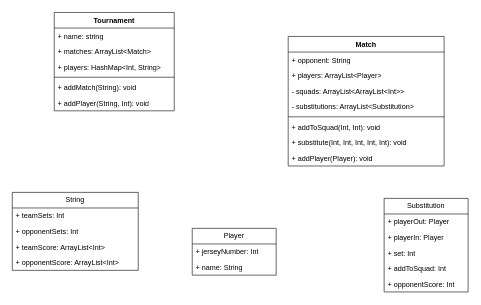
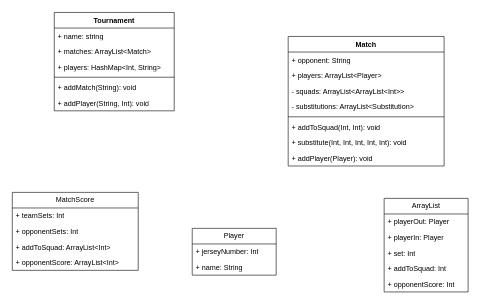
  <mxCell id="0" />
  <mxCell id="1" parent="0" />
  <mxCell id="2" value="Tournament" style="swimlane;fontStyle=1;align=center;verticalAlign=top;childLayout=stackLayout;horizontal=1;startSize=26;horizontalStack=0;resizeParent=1;resizeParentMax=0;resizeLast=0;collapsible=1;marginBottom=0;whiteSpace=wrap;html=1;" vertex="1" parent="1"><mxGeometry x="90" y="20" width="200" height="164" as="geometry" /></mxCell>
  <mxCell id="3" value="+ name: string" style="text;strokeColor=none;fillColor=none;align=left;verticalAlign=top;spacingLeft=4;spacingRight=4;overflow=hidden;rotatable=0;points=[[0,0.5],[1,0.5]];portConstraint=eastwest;whiteSpace=wrap;html=1;" vertex="1" parent="2"><mxGeometry y="26" width="200" height="26" as="geometry" /></mxCell>
  <mxCell id="4" value="+ matches: ArrayList&amp;lt;Match&amp;gt;" style="text;strokeColor=none;fillColor=none;align=left;verticalAlign=top;spacingLeft=4;spacingRight=4;overflow=hidden;rotatable=0;points=[[0,0.5],[1,0.5]];portConstraint=eastwest;whiteSpace=wrap;html=1;" vertex="1" parent="2"><mxGeometry y="52" width="200" height="26" as="geometry" /></mxCell>
  <mxCell id="5" value="+ players: HashMap&amp;lt;Int, String&amp;gt;" style="text;strokeColor=none;fillColor=none;align=left;verticalAlign=top;spacingLeft=4;spacingRight=4;overflow=hidden;rotatable=0;points=[[0,0.5],[1,0.5]];portConstraint=eastwest;whiteSpace=wrap;html=1;" vertex="1" parent="2"><mxGeometry y="78" width="200" height="26" as="geometry" /></mxCell>
  <mxCell id="6" value="" style="line;strokeWidth=1;fillColor=none;align=left;verticalAlign=middle;spacingTop=-1;spacingLeft=3;spacingRight=3;rotatable=0;labelPosition=right;points=[];portConstraint=eastwest;strokeColor=inherit;" vertex="1" parent="2"><mxGeometry y="104" width="200" height="8" as="geometry" /></mxCell>
  <mxCell id="7" value="+ addMatch(String): void" style="text;strokeColor=none;fillColor=none;align=left;verticalAlign=top;spacingLeft=4;spacingRight=4;overflow=hidden;rotatable=0;points=[[0,0.5],[1,0.5]];portConstraint=eastwest;whiteSpace=wrap;html=1;" vertex="1" parent="2"><mxGeometry y="112" width="200" height="26" as="geometry" /></mxCell>
  <mxCell id="8" value="+ addPlayer(String, Int): void" style="text;strokeColor=none;fillColor=none;align=left;verticalAlign=top;spacingLeft=4;spacingRight=4;overflow=hidden;rotatable=0;points=[[0,0.5],[1,0.5]];portConstraint=eastwest;whiteSpace=wrap;html=1;" vertex="1" parent="2"><mxGeometry y="138" width="200" height="26" as="geometry" /></mxCell>
  <mxCell id="9" value="Match" style="swimlane;fontStyle=1;align=center;verticalAlign=top;childLayout=stackLayout;horizontal=1;startSize=26;horizontalStack=0;resizeParent=1;resizeParentMax=0;resizeLast=0;collapsible=1;marginBottom=0;whiteSpace=wrap;html=1;" vertex="1" parent="1"><mxGeometry x="480" y="60" width="260" height="216" as="geometry" /></mxCell>
  <mxCell id="10" value="+ opponent: String" style="text;strokeColor=none;fillColor=none;align=left;verticalAlign=top;spacingLeft=4;spacingRight=4;overflow=hidden;rotatable=0;points=[[0,0.5],[1,0.5]];portConstraint=eastwest;whiteSpace=wrap;html=1;" vertex="1" parent="9"><mxGeometry y="26" width="260" height="26" as="geometry" /></mxCell>
  <mxCell id="11" value="+ players: ArrayList&amp;lt;Player&amp;gt;" style="text;strokeColor=none;fillColor=none;align=left;verticalAlign=top;spacingLeft=4;spacingRight=4;overflow=hidden;rotatable=0;points=[[0,0.5],[1,0.5]];portConstraint=eastwest;whiteSpace=wrap;html=1;" vertex="1" parent="9"><mxGeometry y="52" width="260" height="26" as="geometry" /></mxCell>
  <mxCell id="12" value="- squads: ArrayList&amp;lt;ArrayList&amp;lt;Int&amp;gt;&amp;gt;" style="text;strokeColor=none;fillColor=none;align=left;verticalAlign=top;spacingLeft=4;spacingRight=4;overflow=hidden;rotatable=0;points=[[0,0.5],[1,0.5]];portConstraint=eastwest;whiteSpace=wrap;html=1;" vertex="1" parent="9"><mxGeometry y="78" width="260" height="26" as="geometry" /></mxCell>
  <mxCell id="13" value="- substitutions: ArrayList&amp;lt;Substitution&amp;gt;" style="text;strokeColor=none;fillColor=none;align=left;verticalAlign=top;spacingLeft=4;spacingRight=4;overflow=hidden;rotatable=0;points=[[0,0.5],[1,0.5]];portConstraint=eastwest;whiteSpace=wrap;html=1;" vertex="1" parent="9"><mxGeometry y="104" width="260" height="26" as="geometry" /></mxCell>
  <mxCell id="14" value="" style="line;strokeWidth=1;fillColor=none;align=left;verticalAlign=middle;spacingTop=-1;spacingLeft=3;spacingRight=3;rotatable=0;labelPosition=right;points=[];portConstraint=eastwest;strokeColor=inherit;" vertex="1" parent="9"><mxGeometry y="130" width="260" height="8" as="geometry" /></mxCell>
  <mxCell id="15" value="+ addToSquad(Int, Int): void" style="text;strokeColor=none;fillColor=none;align=left;verticalAlign=top;spacingLeft=4;spacingRight=4;overflow=hidden;rotatable=0;points=[[0,0.5],[1,0.5]];portConstraint=eastwest;whiteSpace=wrap;html=1;" vertex="1" parent="9"><mxGeometry y="138" width="260" height="26" as="geometry" /></mxCell>
  <mxCell id="16" value="+ substitute(Int, Int, Int, Int, Int): void" style="text;strokeColor=none;fillColor=none;align=left;verticalAlign=top;spacingLeft=4;spacingRight=4;overflow=hidden;rotatable=0;points=[[0,0.5],[1,0.5]];portConstraint=eastwest;whiteSpace=wrap;html=1;" vertex="1" parent="9"><mxGeometry y="164" width="260" height="26" as="geometry" /></mxCell>
  <mxCell id="17" value="+ addPlayer(Player): void" style="text;strokeColor=none;fillColor=none;align=left;verticalAlign=top;spacingLeft=4;spacingRight=4;overflow=hidden;rotatable=0;points=[[0,0.5],[1,0.5]];portConstraint=eastwest;whiteSpace=wrap;html=1;" vertex="1" parent="9"><mxGeometry y="190" width="260" height="26" as="geometry" /></mxCell>
- <mxCell id="18" value="Substitution" style="swimlane;fontStyle=0;childLayout=stackLayout;horizontal=1;startSize=26;fillColor=none;horizontalStack=0;resizeParent=1;resizeParentMax=0;resizeLast=0;collapsible=1;marginBottom=0;whiteSpace=wrap;html=1;" vertex="1" parent="1"><mxGeometry x="640" y="330" width="140" height="156" as="geometry" /></mxCell>
+ <mxCell id="18" value="ArrayList" style="swimlane;fontStyle=0;childLayout=stackLayout;horizontal=1;startSize=26;fillColor=none;horizontalStack=0;resizeParent=1;resizeParentMax=0;resizeLast=0;collapsible=1;marginBottom=0;whiteSpace=wrap;html=1;" vertex="1" parent="1"><mxGeometry x="640" y="330" width="140" height="156" as="geometry" /></mxCell>
  <mxCell id="19" value="+ playerOut: Player" style="text;strokeColor=none;fillColor=none;align=left;verticalAlign=top;spacingLeft=4;spacingRight=4;overflow=hidden;rotatable=0;points=[[0,0.5],[1,0.5]];portConstraint=eastwest;whiteSpace=wrap;html=1;" vertex="1" parent="18"><mxGeometry y="26" width="140" height="26" as="geometry" /></mxCell>
  <mxCell id="20" value="+ playerIn: Player" style="text;strokeColor=none;fillColor=none;align=left;verticalAlign=top;spacingLeft=4;spacingRight=4;overflow=hidden;rotatable=0;points=[[0,0.5],[1,0.5]];portConstraint=eastwest;whiteSpace=wrap;html=1;" vertex="1" parent="18"><mxGeometry y="52" width="140" height="26" as="geometry" /></mxCell>
  <mxCell id="21" value="+ set: Int" style="text;strokeColor=none;fillColor=none;align=left;verticalAlign=top;spacingLeft=4;spacingRight=4;overflow=hidden;rotatable=0;points=[[0,0.5],[1,0.5]];portConstraint=eastwest;whiteSpace=wrap;html=1;" vertex="1" parent="18"><mxGeometry y="78" width="140" height="26" as="geometry" /></mxCell>
  <mxCell id="22" value="+ addToSquad: Int" style="text;strokeColor=none;fillColor=none;align=left;verticalAlign=top;spacingLeft=4;spacingRight=4;overflow=hidden;rotatable=0;points=[[0,0.5],[1,0.5]];portConstraint=eastwest;whiteSpace=wrap;html=1;" vertex="1" parent="18"><mxGeometry y="104" width="140" height="26" as="geometry" /></mxCell>
  <mxCell id="23" value="+ opponentScore: Int" style="text;strokeColor=none;fillColor=none;align=left;verticalAlign=top;spacingLeft=4;spacingRight=4;overflow=hidden;rotatable=0;points=[[0,0.5],[1,0.5]];portConstraint=eastwest;whiteSpace=wrap;html=1;" vertex="1" parent="18"><mxGeometry y="130" width="140" height="26" as="geometry" /></mxCell>
  <mxCell id="24" value="Player" style="swimlane;fontStyle=0;childLayout=stackLayout;horizontal=1;startSize=26;fillColor=none;horizontalStack=0;resizeParent=1;resizeParentMax=0;resizeLast=0;collapsible=1;marginBottom=0;whiteSpace=wrap;html=1;" vertex="1" parent="1"><mxGeometry x="320" y="380" width="140" height="78" as="geometry" /></mxCell>
  <mxCell id="25" value="+ jerseyNumber: Int" style="text;strokeColor=none;fillColor=none;align=left;verticalAlign=top;spacingLeft=4;spacingRight=4;overflow=hidden;rotatable=0;points=[[0,0.5],[1,0.5]];portConstraint=eastwest;whiteSpace=wrap;html=1;" vertex="1" parent="24"><mxGeometry y="26" width="140" height="26" as="geometry" /></mxCell>
  <mxCell id="26" value="+ name: String" style="text;strokeColor=none;fillColor=none;align=left;verticalAlign=top;spacingLeft=4;spacingRight=4;overflow=hidden;rotatable=0;points=[[0,0.5],[1,0.5]];portConstraint=eastwest;whiteSpace=wrap;html=1;" vertex="1" parent="24"><mxGeometry y="52" width="140" height="26" as="geometry" /></mxCell>
- <mxCell id="27" value="String" style="swimlane;fontStyle=0;childLayout=stackLayout;horizontal=1;startSize=26;fillColor=none;horizontalStack=0;resizeParent=1;resizeParentMax=0;resizeLast=0;collapsible=1;marginBottom=0;whiteSpace=wrap;html=1;" vertex="1" parent="1"><mxGeometry x="20" y="320" width="210" height="130" as="geometry" /></mxCell>
+ <mxCell id="27" value="MatchScore" style="swimlane;fontStyle=0;childLayout=stackLayout;horizontal=1;startSize=26;fillColor=none;horizontalStack=0;resizeParent=1;resizeParentMax=0;resizeLast=0;collapsible=1;marginBottom=0;whiteSpace=wrap;html=1;" vertex="1" parent="1"><mxGeometry x="20" y="320" width="210" height="130" as="geometry" /></mxCell>
  <mxCell id="28" value="+ teamSets: Int" style="text;strokeColor=none;fillColor=none;align=left;verticalAlign=top;spacingLeft=4;spacingRight=4;overflow=hidden;rotatable=0;points=[[0,0.5],[1,0.5]];portConstraint=eastwest;whiteSpace=wrap;html=1;" vertex="1" parent="27"><mxGeometry y="26" width="210" height="26" as="geometry" /></mxCell>
  <mxCell id="29" value="+ opponentSets: Int" style="text;strokeColor=none;fillColor=none;align=left;verticalAlign=top;spacingLeft=4;spacingRight=4;overflow=hidden;rotatable=0;points=[[0,0.5],[1,0.5]];portConstraint=eastwest;whiteSpace=wrap;html=1;" vertex="1" parent="27"><mxGeometry y="52" width="210" height="26" as="geometry" /></mxCell>
- <mxCell id="30" value="+ teamScore: ArrayList&amp;lt;Int&amp;gt;" style="text;strokeColor=none;fillColor=none;align=left;verticalAlign=top;spacingLeft=4;spacingRight=4;overflow=hidden;rotatable=0;points=[[0,0.5],[1,0.5]];portConstraint=eastwest;whiteSpace=wrap;html=1;" vertex="1" parent="27"><mxGeometry y="78" width="210" height="26" as="geometry" /></mxCell>
+ <mxCell id="30" value="+ addToSquad: ArrayList&amp;lt;Int&amp;gt;" style="text;strokeColor=none;fillColor=none;align=left;verticalAlign=top;spacingLeft=4;spacingRight=4;overflow=hidden;rotatable=0;points=[[0,0.5],[1,0.5]];portConstraint=eastwest;whiteSpace=wrap;html=1;" vertex="1" parent="27"><mxGeometry y="78" width="210" height="26" as="geometry" /></mxCell>
  <mxCell id="31" value="+ opponentScore: ArrayList&amp;lt;Int&amp;gt;" style="text;strokeColor=none;fillColor=none;align=left;verticalAlign=top;spacingLeft=4;spacingRight=4;overflow=hidden;rotatable=0;points=[[0,0.5],[1,0.5]];portConstraint=eastwest;whiteSpace=wrap;html=1;" vertex="1" parent="27"><mxGeometry y="104" width="210" height="26" as="geometry" /></mxCell>
